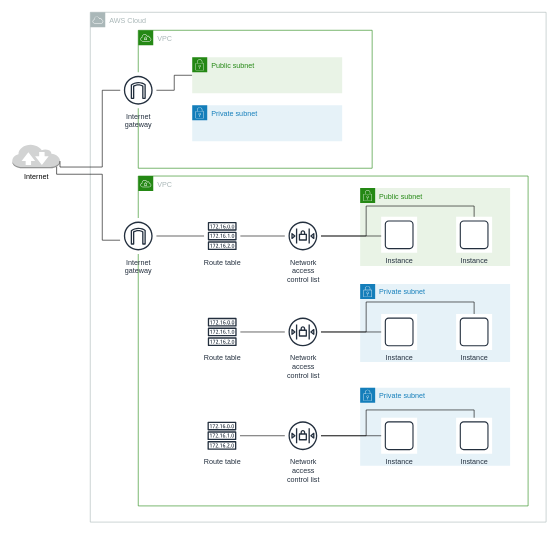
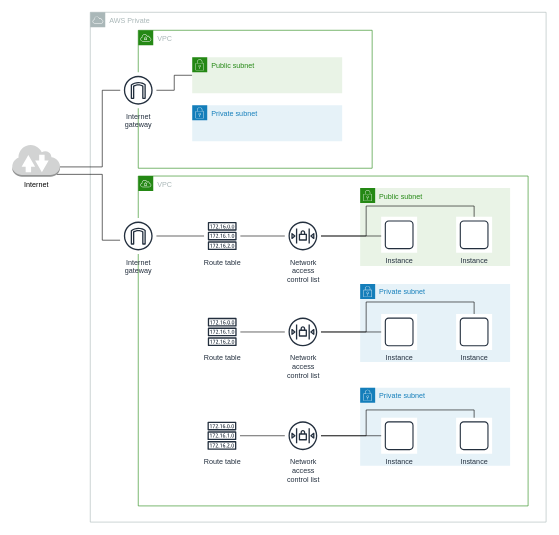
  <mxCell id="0" />
  <mxCell id="1" parent="0" />
- <mxCell id="2" value="AWS Cloud" style="sketch=0;outlineConnect=0;gradientColor=none;html=1;whiteSpace=wrap;fontSize=12;fontStyle=0;shape=mxgraph.aws4.group;grIcon=mxgraph.aws4.group_aws_cloud;strokeColor=#AAB7B8;fillColor=none;verticalAlign=top;align=left;spacingLeft=30;fontColor=#AAB7B8;dashed=0;" parent="1" vertex="1"><mxGeometry x="150" y="20" width="760" height="850" as="geometry" /></mxCell>
+ <mxCell id="2" value="AWS Private" style="sketch=0;outlineConnect=0;gradientColor=none;html=1;whiteSpace=wrap;fontSize=12;fontStyle=0;shape=mxgraph.aws4.group;grIcon=mxgraph.aws4.group_aws_cloud;strokeColor=#AAB7B8;fillColor=none;verticalAlign=top;align=left;spacingLeft=30;fontColor=#AAB7B8;dashed=0;" parent="1" vertex="1"><mxGeometry x="150" y="20" width="760" height="850" as="geometry" /></mxCell>
  <mxCell id="3" value="Public subnet" style="points=[[0,0],[0.25,0],[0.5,0],[0.75,0],[1,0],[1,0.25],[1,0.5],[1,0.75],[1,1],[0.75,1],[0.5,1],[0.25,1],[0,1],[0,0.75],[0,0.5],[0,0.25]];outlineConnect=0;gradientColor=none;html=1;whiteSpace=wrap;fontSize=12;fontStyle=0;container=1;pointerEvents=0;collapsible=0;recursiveResize=0;shape=mxgraph.aws4.group;grIcon=mxgraph.aws4.group_security_group;grStroke=0;strokeColor=#248814;fillColor=#E9F3E6;verticalAlign=top;align=left;spacingLeft=30;fontColor=#248814;dashed=0;" parent="1" vertex="1"><mxGeometry x="600" y="313" width="250" height="130" as="geometry" /></mxCell>
  <mxCell id="4" value="Instance" style="sketch=0;outlineConnect=0;fontColor=#232F3E;gradientColor=none;strokeColor=#232F3E;fillColor=#ffffff;dashed=0;verticalLabelPosition=bottom;verticalAlign=top;align=center;html=1;fontSize=12;fontStyle=0;aspect=fixed;shape=mxgraph.aws4.resourceIcon;resIcon=mxgraph.aws4.instance;flipV=0;" parent="3" vertex="1"><mxGeometry x="35" y="48" width="60" height="60" as="geometry" /></mxCell>
  <mxCell id="5" value="Instance" style="sketch=0;outlineConnect=0;fontColor=#232F3E;gradientColor=none;strokeColor=#232F3E;fillColor=#ffffff;dashed=0;verticalLabelPosition=bottom;verticalAlign=top;align=center;html=1;fontSize=12;fontStyle=0;aspect=fixed;shape=mxgraph.aws4.resourceIcon;resIcon=mxgraph.aws4.instance;flipV=0;" parent="3" vertex="1"><mxGeometry x="160" y="48" width="60" height="60" as="geometry" /></mxCell>
  <mxCell id="6" style="edgeStyle=orthogonalEdgeStyle;rounded=0;orthogonalLoop=1;jettySize=auto;html=1;endArrow=none;endFill=0;exitX=0.93;exitY=0.93;exitDx=0;exitDy=0;exitPerimeter=0;" parent="1" source="30" target="37" edge="1"><mxGeometry relative="1" as="geometry"><mxPoint x="102.5" y="270" as="sourcePoint" /><Array as="points"><mxPoint x="170" y="290" /><mxPoint x="170" y="400" /></Array></mxGeometry></mxCell>
  <mxCell id="7" style="edgeStyle=orthogonalEdgeStyle;rounded=0;orthogonalLoop=1;jettySize=auto;html=1;endArrow=none;endFill=0;" parent="1" source="37" target="9" edge="1"><mxGeometry relative="1" as="geometry" /></mxCell>
  <mxCell id="8" style="edgeStyle=orthogonalEdgeStyle;rounded=0;orthogonalLoop=1;jettySize=auto;html=1;endArrow=none;endFill=0;" parent="1" source="9" target="13" edge="1"><mxGeometry relative="1" as="geometry" /></mxCell>
  <mxCell id="9" value="Route table" style="sketch=0;outlineConnect=0;fontColor=#232F3E;gradientColor=none;strokeColor=#232F3E;fillColor=#ffffff;dashed=0;verticalLabelPosition=bottom;verticalAlign=top;align=center;html=1;fontSize=12;fontStyle=0;aspect=fixed;shape=mxgraph.aws4.resourceIcon;resIcon=mxgraph.aws4.route_table;flipV=0;" parent="1" vertex="1"><mxGeometry x="340" y="363" width="60" height="60" as="geometry" /></mxCell>
  <mxCell id="10" style="edgeStyle=orthogonalEdgeStyle;rounded=0;orthogonalLoop=1;jettySize=auto;html=1;endArrow=none;endFill=0;" parent="1" source="13" target="4" edge="1"><mxGeometry relative="1" as="geometry"><Array as="points"><mxPoint x="610" y="393" /><mxPoint x="610" y="393" /></Array></mxGeometry></mxCell>
  <mxCell id="11" style="edgeStyle=orthogonalEdgeStyle;rounded=0;orthogonalLoop=1;jettySize=auto;html=1;endArrow=none;endFill=0;" parent="1" source="13" target="5" edge="1"><mxGeometry relative="1" as="geometry"><Array as="points"><mxPoint x="610" y="393" /><mxPoint x="610" y="343" /><mxPoint x="790" y="343" /></Array></mxGeometry></mxCell>
  <mxCell id="12" value="VPC" style="points=[[0,0],[0.25,0],[0.5,0],[0.75,0],[1,0],[1,0.25],[1,0.5],[1,0.75],[1,1],[0.75,1],[0.5,1],[0.25,1],[0,1],[0,0.75],[0,0.5],[0,0.25]];outlineConnect=0;gradientColor=none;html=1;whiteSpace=wrap;fontSize=12;fontStyle=0;container=1;pointerEvents=0;collapsible=0;recursiveResize=0;shape=mxgraph.aws4.group;grIcon=mxgraph.aws4.group_vpc;strokeColor=#248814;fillColor=none;verticalAlign=top;align=left;spacingLeft=30;fontColor=#AAB7B8;dashed=0;" parent="1" vertex="1"><mxGeometry x="230" y="293" width="650" height="550" as="geometry" /></mxCell>
  <mxCell id="13" value="Network&#10;access&#10;control list" style="sketch=0;outlineConnect=0;fontColor=#232F3E;gradientColor=none;strokeColor=#232F3E;fillColor=#ffffff;dashed=0;verticalLabelPosition=bottom;verticalAlign=top;align=center;html=1;fontSize=12;fontStyle=0;aspect=fixed;shape=mxgraph.aws4.resourceIcon;resIcon=mxgraph.aws4.network_access_control_list;flipV=0;" parent="1" vertex="1"><mxGeometry x="474.5" y="363" width="60" height="60" as="geometry" /></mxCell>
  <mxCell id="14" value="Private subnet" style="points=[[0,0],[0.25,0],[0.5,0],[0.75,0],[1,0],[1,0.25],[1,0.5],[1,0.75],[1,1],[0.75,1],[0.5,1],[0.25,1],[0,1],[0,0.75],[0,0.5],[0,0.25]];outlineConnect=0;gradientColor=none;html=1;whiteSpace=wrap;fontSize=12;fontStyle=0;container=1;pointerEvents=0;collapsible=0;recursiveResize=0;shape=mxgraph.aws4.group;grIcon=mxgraph.aws4.group_security_group;grStroke=0;strokeColor=#147EBA;fillColor=#E6F2F8;verticalAlign=top;align=left;spacingLeft=30;fontColor=#147EBA;dashed=0;" parent="1" vertex="1"><mxGeometry x="600" y="473" width="250" height="130" as="geometry" /></mxCell>
  <mxCell id="15" value="Instance" style="sketch=0;outlineConnect=0;fontColor=#232F3E;gradientColor=none;strokeColor=#232F3E;fillColor=#ffffff;dashed=0;verticalLabelPosition=bottom;verticalAlign=top;align=center;html=1;fontSize=12;fontStyle=0;aspect=fixed;shape=mxgraph.aws4.resourceIcon;resIcon=mxgraph.aws4.instance;flipV=0;" parent="14" vertex="1"><mxGeometry x="35" y="50" width="60" height="60" as="geometry" /></mxCell>
  <mxCell id="16" value="Instance" style="sketch=0;outlineConnect=0;fontColor=#232F3E;gradientColor=none;strokeColor=#232F3E;fillColor=#ffffff;dashed=0;verticalLabelPosition=bottom;verticalAlign=top;align=center;html=1;fontSize=12;fontStyle=0;aspect=fixed;shape=mxgraph.aws4.resourceIcon;resIcon=mxgraph.aws4.instance;flipV=0;" parent="14" vertex="1"><mxGeometry x="160" y="50" width="60" height="60" as="geometry" /></mxCell>
  <mxCell id="17" style="edgeStyle=orthogonalEdgeStyle;rounded=0;orthogonalLoop=1;jettySize=auto;html=1;endArrow=none;endFill=0;" parent="1" source="18" target="21" edge="1"><mxGeometry relative="1" as="geometry" /></mxCell>
  <mxCell id="18" value="Route table" style="sketch=0;outlineConnect=0;fontColor=#232F3E;gradientColor=none;strokeColor=#232F3E;fillColor=#ffffff;dashed=0;verticalLabelPosition=bottom;verticalAlign=top;align=center;html=1;fontSize=12;fontStyle=0;aspect=fixed;shape=mxgraph.aws4.resourceIcon;resIcon=mxgraph.aws4.route_table;flipV=0;" parent="1" vertex="1"><mxGeometry x="340" y="523" width="60" height="60" as="geometry" /></mxCell>
  <mxCell id="19" style="edgeStyle=orthogonalEdgeStyle;rounded=0;orthogonalLoop=1;jettySize=auto;html=1;endArrow=none;endFill=0;" parent="1" source="21" target="15" edge="1"><mxGeometry relative="1" as="geometry" /></mxCell>
  <mxCell id="20" style="edgeStyle=orthogonalEdgeStyle;rounded=0;orthogonalLoop=1;jettySize=auto;html=1;endArrow=none;endFill=0;" parent="1" source="21" target="16" edge="1"><mxGeometry relative="1" as="geometry"><Array as="points"><mxPoint x="610" y="553" /><mxPoint x="610" y="503" /><mxPoint x="790" y="503" /></Array></mxGeometry></mxCell>
  <mxCell id="21" value="Network&#10;access&#10;control list" style="sketch=0;outlineConnect=0;fontColor=#232F3E;gradientColor=none;strokeColor=#232F3E;fillColor=#ffffff;dashed=0;verticalLabelPosition=bottom;verticalAlign=top;align=center;html=1;fontSize=12;fontStyle=0;aspect=fixed;shape=mxgraph.aws4.resourceIcon;resIcon=mxgraph.aws4.network_access_control_list;flipV=0;" parent="1" vertex="1"><mxGeometry x="474.5" y="523" width="60" height="60" as="geometry" /></mxCell>
  <mxCell id="22" value="Private subnet" style="points=[[0,0],[0.25,0],[0.5,0],[0.75,0],[1,0],[1,0.25],[1,0.5],[1,0.75],[1,1],[0.75,1],[0.5,1],[0.25,1],[0,1],[0,0.75],[0,0.5],[0,0.25]];outlineConnect=0;gradientColor=none;html=1;whiteSpace=wrap;fontSize=12;fontStyle=0;container=1;pointerEvents=0;collapsible=0;recursiveResize=0;shape=mxgraph.aws4.group;grIcon=mxgraph.aws4.group_security_group;grStroke=0;strokeColor=#147EBA;fillColor=#E6F2F8;verticalAlign=top;align=left;spacingLeft=30;fontColor=#147EBA;dashed=0;" parent="1" vertex="1"><mxGeometry x="600" y="646" width="250" height="130" as="geometry" /></mxCell>
  <mxCell id="23" value="Instance" style="sketch=0;outlineConnect=0;fontColor=#232F3E;gradientColor=none;strokeColor=#232F3E;fillColor=#ffffff;dashed=0;verticalLabelPosition=bottom;verticalAlign=top;align=center;html=1;fontSize=12;fontStyle=0;aspect=fixed;shape=mxgraph.aws4.resourceIcon;resIcon=mxgraph.aws4.instance;flipV=0;" parent="22" vertex="1"><mxGeometry x="35" y="50" width="60" height="60" as="geometry" /></mxCell>
  <mxCell id="24" value="Instance" style="sketch=0;outlineConnect=0;fontColor=#232F3E;gradientColor=none;strokeColor=#232F3E;fillColor=#ffffff;dashed=0;verticalLabelPosition=bottom;verticalAlign=top;align=center;html=1;fontSize=12;fontStyle=0;aspect=fixed;shape=mxgraph.aws4.resourceIcon;resIcon=mxgraph.aws4.instance;flipV=0;" parent="22" vertex="1"><mxGeometry x="160" y="50" width="60" height="60" as="geometry" /></mxCell>
  <mxCell id="25" style="edgeStyle=orthogonalEdgeStyle;rounded=0;orthogonalLoop=1;jettySize=auto;html=1;endArrow=none;endFill=0;" parent="1" source="26" target="29" edge="1"><mxGeometry relative="1" as="geometry" /></mxCell>
  <mxCell id="26" value="Route table" style="sketch=0;outlineConnect=0;fontColor=#232F3E;gradientColor=none;strokeColor=#232F3E;fillColor=#ffffff;dashed=0;verticalLabelPosition=bottom;verticalAlign=top;align=center;html=1;fontSize=12;fontStyle=0;aspect=fixed;shape=mxgraph.aws4.resourceIcon;resIcon=mxgraph.aws4.route_table;flipV=0;" parent="1" vertex="1"><mxGeometry x="339.5" y="696" width="60" height="60" as="geometry" /></mxCell>
  <mxCell id="27" style="edgeStyle=orthogonalEdgeStyle;rounded=0;orthogonalLoop=1;jettySize=auto;html=1;endArrow=none;endFill=0;" parent="1" source="29" target="23" edge="1"><mxGeometry relative="1" as="geometry" /></mxCell>
  <mxCell id="28" style="edgeStyle=orthogonalEdgeStyle;rounded=0;orthogonalLoop=1;jettySize=auto;html=1;endArrow=none;endFill=0;" parent="1" source="29" target="24" edge="1"><mxGeometry relative="1" as="geometry"><Array as="points"><mxPoint x="610" y="726" /><mxPoint x="610" y="683" /><mxPoint x="790" y="683" /></Array></mxGeometry></mxCell>
  <mxCell id="29" value="Network&#10;access&#10;control list" style="sketch=0;outlineConnect=0;fontColor=#232F3E;gradientColor=none;strokeColor=#232F3E;fillColor=#ffffff;dashed=0;verticalLabelPosition=bottom;verticalAlign=top;align=center;html=1;fontSize=12;fontStyle=0;aspect=fixed;shape=mxgraph.aws4.resourceIcon;resIcon=mxgraph.aws4.network_access_control_list;flipV=0;" parent="1" vertex="1"><mxGeometry x="474.5" y="696" width="60" height="60" as="geometry" /></mxCell>
- <mxCell id="30" value="Internet" style="outlineConnect=0;dashed=0;verticalLabelPosition=bottom;verticalAlign=top;align=center;html=1;shape=mxgraph.aws3.internet_2;fillColor=#D2D3D3;gradientColor=none;" parent="1" vertex="1"><mxGeometry x="20" y="240" width="79.5" height="40" as="geometry" /></mxCell>
+ <mxCell id="30" value="Internet" style="outlineConnect=0;dashed=0;verticalLabelPosition=bottom;verticalAlign=top;align=center;html=1;shape=mxgraph.aws3.internet_2;fillColor=#D2D3D3;gradientColor=none;" parent="1" vertex="1"><mxGeometry x="20" y="240" width="79.5" height="54" as="geometry" /></mxCell>
  <mxCell id="31" value="VPC" style="points=[[0,0],[0.25,0],[0.5,0],[0.75,0],[1,0],[1,0.25],[1,0.5],[1,0.75],[1,1],[0.75,1],[0.5,1],[0.25,1],[0,1],[0,0.75],[0,0.5],[0,0.25]];outlineConnect=0;gradientColor=none;html=1;whiteSpace=wrap;fontSize=12;fontStyle=0;container=1;pointerEvents=0;collapsible=0;recursiveResize=0;shape=mxgraph.aws4.group;grIcon=mxgraph.aws4.group_vpc;strokeColor=#248814;fillColor=none;verticalAlign=top;align=left;spacingLeft=30;fontColor=#AAB7B8;dashed=0;" parent="1" vertex="1"><mxGeometry x="230" y="50" width="390" height="230" as="geometry" /></mxCell>
  <mxCell id="32" style="edgeStyle=orthogonalEdgeStyle;rounded=0;orthogonalLoop=1;jettySize=auto;html=1;endArrow=none;endFill=0;" parent="31" source="33" target="35" edge="1"><mxGeometry relative="1" as="geometry" /></mxCell>
  <mxCell id="33" value="Public subnet" style="points=[[0,0],[0.25,0],[0.5,0],[0.75,0],[1,0],[1,0.25],[1,0.5],[1,0.75],[1,1],[0.75,1],[0.5,1],[0.25,1],[0,1],[0,0.75],[0,0.5],[0,0.25]];outlineConnect=0;gradientColor=none;html=1;whiteSpace=wrap;fontSize=12;fontStyle=0;container=1;pointerEvents=0;collapsible=0;recursiveResize=0;shape=mxgraph.aws4.group;grIcon=mxgraph.aws4.group_security_group;grStroke=0;strokeColor=#248814;fillColor=#E9F3E6;verticalAlign=top;align=left;spacingLeft=30;fontColor=#248814;dashed=0;" parent="31" vertex="1"><mxGeometry x="90" y="45" width="250" height="60" as="geometry" /></mxCell>
  <mxCell id="34" value="Private subnet" style="points=[[0,0],[0.25,0],[0.5,0],[0.75,0],[1,0],[1,0.25],[1,0.5],[1,0.75],[1,1],[0.75,1],[0.5,1],[0.25,1],[0,1],[0,0.75],[0,0.5],[0,0.25]];outlineConnect=0;gradientColor=none;html=1;whiteSpace=wrap;fontSize=12;fontStyle=0;container=1;pointerEvents=0;collapsible=0;recursiveResize=0;shape=mxgraph.aws4.group;grIcon=mxgraph.aws4.group_security_group;grStroke=0;strokeColor=#147EBA;fillColor=#E6F2F8;verticalAlign=top;align=left;spacingLeft=30;fontColor=#147EBA;dashed=0;" parent="31" vertex="1"><mxGeometry x="90" y="125" width="250" height="60" as="geometry" /></mxCell>
  <mxCell id="35" value="Internet&#10;gateway" style="sketch=0;outlineConnect=0;fontColor=#232F3E;gradientColor=none;strokeColor=#232F3E;fillColor=#ffffff;dashed=0;verticalLabelPosition=bottom;verticalAlign=top;align=center;html=1;fontSize=12;fontStyle=0;aspect=fixed;shape=mxgraph.aws4.resourceIcon;resIcon=mxgraph.aws4.internet_gateway;flipV=0;" parent="31" vertex="1"><mxGeometry x="-30" y="70" width="60" height="60" as="geometry" /></mxCell>
  <mxCell id="36" style="edgeStyle=orthogonalEdgeStyle;rounded=0;orthogonalLoop=1;jettySize=auto;html=1;entryX=1;entryY=0.7;entryDx=0;entryDy=0;entryPerimeter=0;endArrow=none;endFill=0;" parent="1" source="35" target="30" edge="1"><mxGeometry relative="1" as="geometry"><Array as="points"><mxPoint x="170" y="150" /><mxPoint x="170" y="278" /></Array></mxGeometry></mxCell>
  <mxCell id="37" value="Internet&#10;gateway" style="sketch=0;outlineConnect=0;fontColor=#232F3E;gradientColor=none;strokeColor=#232F3E;fillColor=#ffffff;dashed=0;verticalLabelPosition=bottom;verticalAlign=top;align=center;html=1;fontSize=12;fontStyle=0;aspect=fixed;shape=mxgraph.aws4.resourceIcon;resIcon=mxgraph.aws4.internet_gateway;flipV=0;" parent="1" vertex="1"><mxGeometry x="200" y="363" width="60" height="60" as="geometry" /></mxCell>
